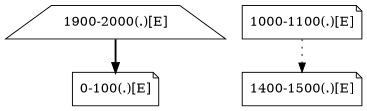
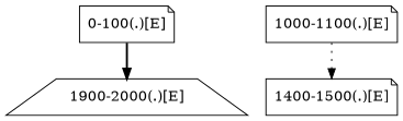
  strict digraph {
    node [data="[ID=G1.1,cov=0.10,+]" shape=note]
    "1900-2000(.)[E]" [shape=trapezium]
    "0-100(.)[E]"
    "1400-1500(.)[E]" [data="[ID=G2.1,cov=0.10,-]"]
    "1000-1100(.)[E]" [data="[ID=G2.1,cov=0.10,-]"]
-   "1900-2000(.)[E]" -> "0-100(.)[E]" [style=bold]
+   "0-100(.)[E]" -> "1900-2000(.)[E]" [style=bold]
    "1000-1100(.)[E]" -> "1400-1500(.)[E]" [style=dotted]
  }
